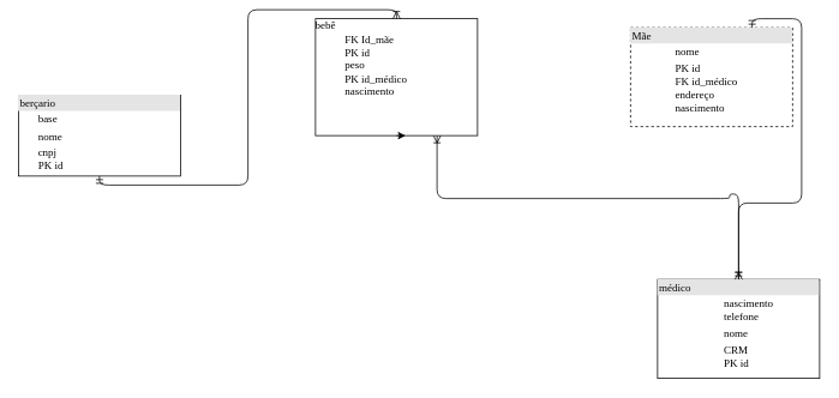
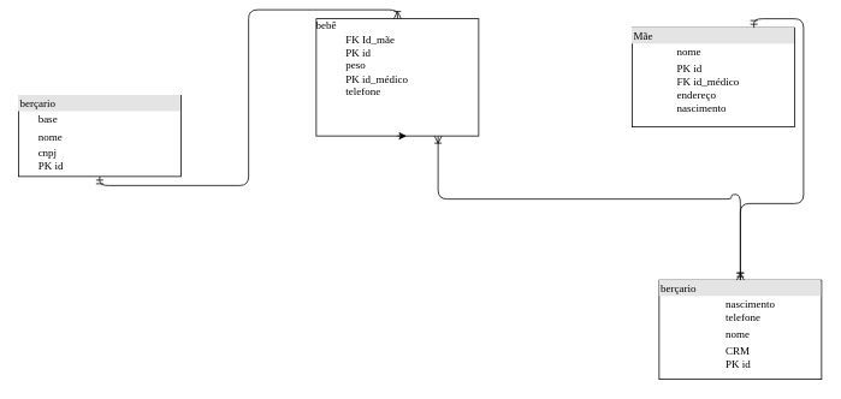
  <mxCell id="0" />
  <mxCell id="1" parent="0" />
  <mxCell id="2" value="&lt;div style=&quot;box-sizing:border-box;width:100%;background:#e4e4e4;padding:2px;&quot;&gt;berçario&lt;br&gt;&lt;/div&gt;&lt;table style=&quot;width:100%;font-size:1em;&quot; cellspacing=&quot;0&quot; cellpadding=&quot;2&quot;&gt;&lt;tbody&gt;&lt;tr&gt;&lt;td&gt;&lt;br&gt;&lt;/td&gt;&lt;td&gt;base&lt;br&gt;&lt;/td&gt;&lt;/tr&gt;&lt;tr&gt;&lt;td&gt;&lt;br&gt;&lt;/td&gt;&lt;td&gt;nome&lt;br&gt;&lt;/td&gt;&lt;/tr&gt;&lt;tr&gt;&lt;td&gt;&lt;/td&gt;&lt;td&gt;cnpj&lt;br&gt;PK id&lt;br&gt;&lt;/td&gt;&lt;/tr&gt;&lt;/tbody&gt;&lt;/table&gt;" style="verticalAlign=top;align=left;overflow=fill;html=1;rounded=0;shadow=0;comic=0;labelBackgroundColor=none;strokeWidth=1;fontFamily=Verdana;fontSize=12" vertex="1" parent="1"><mxGeometry x="20" y="105" width="180" height="90" as="geometry" /></mxCell>
  <mxCell id="3" style="edgeStyle=orthogonalEdgeStyle;html=1;labelBackgroundColor=none;startArrow=ERmandOne;endArrow=ERoneToMany;fontFamily=Verdana;fontSize=12;align=left;entryX=0.75;entryY=1;entryDx=0;entryDy=0;" edge="1" parent="1" source="4" target="7"><mxGeometry relative="1" as="geometry"><Array as="points"><mxPoint x="820" y="215" /><mxPoint x="810" y="215" /><mxPoint x="810" y="220" /><mxPoint x="485" y="220" /></Array></mxGeometry></mxCell>
- <mxCell id="4" value="&lt;div style=&quot;box-sizing: border-box ; width: 100% ; background: #e4e4e4 ; padding: 2px&quot;&gt;médico&lt;br&gt;&lt;/div&gt;&lt;table style=&quot;width: 100% ; font-size: 1em&quot; cellspacing=&quot;0&quot; cellpadding=&quot;2&quot;&gt;&lt;tbody&gt;&lt;tr&gt;&lt;td&gt;&lt;span style=&quot;white-space: pre;&quot;&gt;&#09;&lt;/span&gt;&lt;span style=&quot;white-space: pre;&quot;&gt;&#09;&lt;/span&gt;&lt;span style=&quot;white-space: pre;&quot;&gt;&#09;&lt;/span&gt;nascimento&lt;br&gt;&lt;span style=&quot;white-space: pre;&quot;&gt;&#09;&lt;/span&gt;&lt;span style=&quot;white-space: pre;&quot;&gt;&#09;&lt;/span&gt;&lt;span style=&quot;white-space: pre;&quot;&gt;&#09;telefone&lt;/span&gt;&lt;br&gt;&lt;/td&gt;&lt;td&gt;&lt;br&gt;&lt;/td&gt;&lt;/tr&gt;&lt;tr&gt;&lt;td&gt;&lt;span style=&quot;white-space: pre;&quot;&gt;&#09;&lt;/span&gt;&lt;span style=&quot;white-space: pre;&quot;&gt;&#09;&lt;/span&gt;&lt;span style=&quot;white-space: pre;&quot;&gt;&#09;&lt;/span&gt;nome&lt;br&gt;&lt;/td&gt;&lt;td&gt;&lt;br&gt;&lt;/td&gt;&lt;/tr&gt;&lt;tr&gt;&lt;td&gt;&lt;span style=&quot;white-space: pre;&quot;&gt;&#09;&lt;/span&gt;&lt;span style=&quot;white-space: pre;&quot;&gt;&#09;&lt;/span&gt;&lt;span style=&quot;white-space: pre;&quot;&gt;&#09;&lt;/span&gt;CRM&lt;br&gt;&lt;span style=&quot;white-space: pre;&quot;&gt;&#09;&lt;/span&gt;&lt;span style=&quot;white-space: pre;&quot;&gt;&#09;&lt;/span&gt;&lt;span style=&quot;white-space: pre;&quot;&gt;&#09;PK &lt;/span&gt;id&lt;br&gt;&lt;br&gt;&lt;/td&gt;&lt;td&gt;&lt;br&gt;&lt;/td&gt;&lt;/tr&gt;&lt;tr&gt;&lt;td&gt;&lt;br&gt;&lt;/td&gt;&lt;td&gt;&lt;br&gt;&lt;/td&gt;&lt;/tr&gt;&lt;/tbody&gt;&lt;/table&gt;" style="verticalAlign=top;align=left;overflow=fill;html=1;rounded=0;shadow=0;comic=0;labelBackgroundColor=none;strokeWidth=1;fontFamily=Verdana;fontSize=12" vertex="1" parent="1"><mxGeometry x="730" y="310" width="180" height="110" as="geometry" /></mxCell>
- <mxCell id="5" value="&lt;div style=&quot;box-sizing: border-box ; width: 100% ; background: #e4e4e4 ; padding: 2px&quot;&gt;Mãe&lt;br&gt;&lt;/div&gt;&lt;table style=&quot;width: 100% ; font-size: 1em&quot; cellspacing=&quot;0&quot; cellpadding=&quot;2&quot;&gt;&lt;tbody&gt;&lt;tr&gt;&lt;td&gt;&lt;span style=&quot;white-space: pre;&quot;&gt;&#09;&lt;/span&gt;&lt;span style=&quot;white-space: pre;&quot;&gt;&#09;&lt;/span&gt;nome&lt;br&gt;&lt;/td&gt;&lt;td&gt;&lt;br&gt;&lt;/td&gt;&lt;/tr&gt;&lt;tr&gt;&lt;td&gt;&lt;span style=&quot;white-space: pre;&quot;&gt;&#09;&lt;/span&gt;&lt;span style=&quot;white-space: pre;&quot;&gt;&#09;PK &lt;/span&gt;id&lt;br&gt;&lt;span style=&quot;white-space: pre;&quot;&gt;&#09;&lt;/span&gt;&lt;span style=&quot;white-space: pre;&quot;&gt;&#09;&lt;/span&gt;FK id_médico&lt;br&gt;&lt;span style=&quot;white-space: pre;&quot;&gt;&#09;&lt;/span&gt;&lt;span style=&quot;white-space: pre;&quot;&gt;&#09;&lt;/span&gt;endereço&lt;br&gt;&lt;span style=&quot;white-space: pre;&quot;&gt;&#09;&lt;/span&gt;&lt;span style=&quot;white-space: pre;&quot;&gt;&#09;&lt;/span&gt;nascimento&lt;br&gt;&lt;br&gt;&lt;/td&gt;&lt;td&gt;&lt;br&gt;&lt;/td&gt;&lt;/tr&gt;&lt;tr&gt;&lt;td&gt;&lt;br&gt;&lt;/td&gt;&lt;td&gt;&lt;br&gt;&lt;/td&gt;&lt;/tr&gt;&lt;tr&gt;&lt;td&gt;&lt;br&gt;&lt;/td&gt;&lt;td&gt;&lt;br&gt;&lt;/td&gt;&lt;/tr&gt;&lt;/tbody&gt;&lt;/table&gt;" style="verticalAlign=top;align=left;overflow=fill;html=1;rounded=0;shadow=0;comic=0;labelBackgroundColor=none;strokeWidth=1;fontFamily=Verdana;fontSize=12;dashed=1;" vertex="1" parent="1"><mxGeometry x="700" y="30" width="180" height="110" as="geometry" /></mxCell>
+ <mxCell id="4" value="&lt;div style=&quot;box-sizing: border-box ; width: 100% ; background: #e4e4e4 ; padding: 2px&quot;&gt;berçario&lt;br&gt;&lt;/div&gt;&lt;table style=&quot;width: 100% ; font-size: 1em&quot; cellspacing=&quot;0&quot; cellpadding=&quot;2&quot;&gt;&lt;tbody&gt;&lt;tr&gt;&lt;td&gt;&lt;span style=&quot;white-space: pre;&quot;&gt;&#09;&lt;/span&gt;&lt;span style=&quot;white-space: pre;&quot;&gt;&#09;&lt;/span&gt;&lt;span style=&quot;white-space: pre;&quot;&gt;&#09;&lt;/span&gt;nascimento&lt;br&gt;&lt;span style=&quot;white-space: pre;&quot;&gt;&#09;&lt;/span&gt;&lt;span style=&quot;white-space: pre;&quot;&gt;&#09;&lt;/span&gt;&lt;span style=&quot;white-space: pre;&quot;&gt;&#09;telefone&lt;/span&gt;&lt;br&gt;&lt;/td&gt;&lt;td&gt;&lt;br&gt;&lt;/td&gt;&lt;/tr&gt;&lt;tr&gt;&lt;td&gt;&lt;span style=&quot;white-space: pre;&quot;&gt;&#09;&lt;/span&gt;&lt;span style=&quot;white-space: pre;&quot;&gt;&#09;&lt;/span&gt;&lt;span style=&quot;white-space: pre;&quot;&gt;&#09;&lt;/span&gt;nome&lt;br&gt;&lt;/td&gt;&lt;td&gt;&lt;br&gt;&lt;/td&gt;&lt;/tr&gt;&lt;tr&gt;&lt;td&gt;&lt;span style=&quot;white-space: pre;&quot;&gt;&#09;&lt;/span&gt;&lt;span style=&quot;white-space: pre;&quot;&gt;&#09;&lt;/span&gt;&lt;span style=&quot;white-space: pre;&quot;&gt;&#09;&lt;/span&gt;CRM&lt;br&gt;&lt;span style=&quot;white-space: pre;&quot;&gt;&#09;&lt;/span&gt;&lt;span style=&quot;white-space: pre;&quot;&gt;&#09;&lt;/span&gt;&lt;span style=&quot;white-space: pre;&quot;&gt;&#09;PK &lt;/span&gt;id&lt;br&gt;&lt;br&gt;&lt;/td&gt;&lt;td&gt;&lt;br&gt;&lt;/td&gt;&lt;/tr&gt;&lt;tr&gt;&lt;td&gt;&lt;br&gt;&lt;/td&gt;&lt;td&gt;&lt;br&gt;&lt;/td&gt;&lt;/tr&gt;&lt;/tbody&gt;&lt;/table&gt;" style="verticalAlign=top;align=left;overflow=fill;html=1;rounded=0;shadow=0;comic=0;labelBackgroundColor=none;strokeWidth=1;fontFamily=Verdana;fontSize=12" vertex="1" parent="1"><mxGeometry x="730" y="310" width="180" height="110" as="geometry" /></mxCell>
+ <mxCell id="5" value="&lt;div style=&quot;box-sizing: border-box ; width: 100% ; background: #e4e4e4 ; padding: 2px&quot;&gt;Mãe&lt;br&gt;&lt;/div&gt;&lt;table style=&quot;width: 100% ; font-size: 1em&quot; cellspacing=&quot;0&quot; cellpadding=&quot;2&quot;&gt;&lt;tbody&gt;&lt;tr&gt;&lt;td&gt;&lt;span style=&quot;white-space: pre;&quot;&gt;&#09;&lt;/span&gt;&lt;span style=&quot;white-space: pre;&quot;&gt;&#09;&lt;/span&gt;nome&lt;br&gt;&lt;/td&gt;&lt;td&gt;&lt;br&gt;&lt;/td&gt;&lt;/tr&gt;&lt;tr&gt;&lt;td&gt;&lt;span style=&quot;white-space: pre;&quot;&gt;&#09;&lt;/span&gt;&lt;span style=&quot;white-space: pre;&quot;&gt;&#09;PK &lt;/span&gt;id&lt;br&gt;&lt;span style=&quot;white-space: pre;&quot;&gt;&#09;&lt;/span&gt;&lt;span style=&quot;white-space: pre;&quot;&gt;&#09;&lt;/span&gt;FK id_médico&lt;br&gt;&lt;span style=&quot;white-space: pre;&quot;&gt;&#09;&lt;/span&gt;&lt;span style=&quot;white-space: pre;&quot;&gt;&#09;&lt;/span&gt;endereço&lt;br&gt;&lt;span style=&quot;white-space: pre;&quot;&gt;&#09;&lt;/span&gt;&lt;span style=&quot;white-space: pre;&quot;&gt;&#09;&lt;/span&gt;nascimento&lt;br&gt;&lt;br&gt;&lt;/td&gt;&lt;td&gt;&lt;br&gt;&lt;/td&gt;&lt;/tr&gt;&lt;tr&gt;&lt;td&gt;&lt;br&gt;&lt;/td&gt;&lt;td&gt;&lt;br&gt;&lt;/td&gt;&lt;/tr&gt;&lt;tr&gt;&lt;td&gt;&lt;br&gt;&lt;/td&gt;&lt;td&gt;&lt;br&gt;&lt;/td&gt;&lt;/tr&gt;&lt;/tbody&gt;&lt;/table&gt;" style="verticalAlign=top;align=left;overflow=fill;html=1;rounded=0;shadow=0;comic=0;labelBackgroundColor=none;strokeWidth=1;fontFamily=Verdana;fontSize=12" vertex="1" parent="1"><mxGeometry x="700" y="30" width="180" height="110" as="geometry" /></mxCell>
  <mxCell id="6" style="edgeStyle=orthogonalEdgeStyle;html=1;labelBackgroundColor=none;startArrow=ERmandOne;endArrow=ERoneToMany;fontFamily=Verdana;fontSize=12;align=left;exitX=0.75;exitY=0;exitDx=0;exitDy=0;" edge="1" parent="1" source="5" target="4"><mxGeometry relative="1" as="geometry" /></mxCell>
- <mxCell id="7" value="bebê&lt;br&gt;&lt;table style=&quot;width:100%;font-size:1em;&quot; cellspacing=&quot;0&quot; cellpadding=&quot;2&quot;&gt;&lt;tbody&gt;&lt;tr&gt;&lt;td&gt;&lt;br&gt;&lt;/td&gt;&lt;td&gt;&lt;span style=&quot;white-space: pre;&quot;&gt;&#09;&lt;/span&gt;FK Id_mãe&lt;br&gt;&lt;span style=&quot;white-space: pre;&quot;&gt;&#09;&lt;/span&gt;PK id&lt;br&gt;&lt;span style=&quot;white-space: pre;&quot;&gt;&#09;&lt;/span&gt;peso&lt;br&gt;&lt;span style=&quot;white-space: pre;&quot;&gt;&#09;&lt;/span&gt;PK id_médico&lt;br&gt;&lt;span style=&quot;white-space: pre;&quot;&gt;&#09;&lt;/span&gt;nascimento&lt;br&gt;&lt;/td&gt;&lt;/tr&gt;&lt;tr&gt;&lt;td&gt;&lt;br&gt;&lt;/td&gt;&lt;td&gt;&lt;br&gt;&lt;/td&gt;&lt;/tr&gt;&lt;tr&gt;&lt;td&gt;&lt;/td&gt;&lt;td&gt;&lt;br&gt;&lt;/td&gt;&lt;/tr&gt;&lt;/tbody&gt;&lt;/table&gt;" style="verticalAlign=top;align=left;overflow=fill;html=1;rounded=0;shadow=0;comic=0;labelBackgroundColor=none;strokeWidth=1;fontFamily=Verdana;fontSize=12" vertex="1" parent="1"><mxGeometry x="350" y="20" width="180" height="130" as="geometry" /></mxCell>
+ <mxCell id="7" value="bebê&lt;br&gt;&lt;table style=&quot;width:100%;font-size:1em;&quot; cellspacing=&quot;0&quot; cellpadding=&quot;2&quot;&gt;&lt;tbody&gt;&lt;tr&gt;&lt;td&gt;&lt;br&gt;&lt;/td&gt;&lt;td&gt;&lt;span style=&quot;white-space: pre;&quot;&gt;&#09;&lt;/span&gt;FK Id_mãe&lt;br&gt;&lt;span style=&quot;white-space: pre;&quot;&gt;&#09;&lt;/span&gt;PK id&lt;br&gt;&lt;span style=&quot;white-space: pre;&quot;&gt;&#09;&lt;/span&gt;peso&lt;br&gt;&lt;span style=&quot;white-space: pre;&quot;&gt;&#09;&lt;/span&gt;PK id_médico&lt;br&gt;&lt;span style=&quot;white-space: pre;&quot;&gt;&#09;&lt;/span&gt;telefone&lt;br&gt;&lt;/td&gt;&lt;/tr&gt;&lt;tr&gt;&lt;td&gt;&lt;br&gt;&lt;/td&gt;&lt;td&gt;&lt;br&gt;&lt;/td&gt;&lt;/tr&gt;&lt;tr&gt;&lt;td&gt;&lt;/td&gt;&lt;td&gt;&lt;br&gt;&lt;/td&gt;&lt;/tr&gt;&lt;/tbody&gt;&lt;/table&gt;" style="verticalAlign=top;align=left;overflow=fill;html=1;rounded=0;shadow=0;comic=0;labelBackgroundColor=none;strokeWidth=1;fontFamily=Verdana;fontSize=12" vertex="1" parent="1"><mxGeometry x="350" y="20" width="180" height="130" as="geometry" /></mxCell>
  <mxCell id="8" value="" style="edgeStyle=orthogonalEdgeStyle;html=1;endArrow=ERoneToMany;startArrow=ERmandOne;labelBackgroundColor=none;fontFamily=Verdana;fontSize=12;align=left;exitX=0.5;exitY=1;entryX=0.5;entryY=0;" edge="1" parent="1" source="2" target="7"><mxGeometry width="100" height="100" relative="1" as="geometry"><mxPoint x="260" y="320" as="sourcePoint" /><mxPoint x="360" y="220" as="targetPoint" /></mxGeometry></mxCell>
  <mxCell id="9" style="edgeStyle=orthogonalEdgeStyle;rounded=0;orthogonalLoop=1;jettySize=auto;html=1;exitX=0.5;exitY=1;exitDx=0;exitDy=0;entryX=0.556;entryY=1;entryDx=0;entryDy=0;entryPerimeter=0;" edge="1" parent="1" source="7" target="7"><mxGeometry relative="1" as="geometry" /></mxCell>
